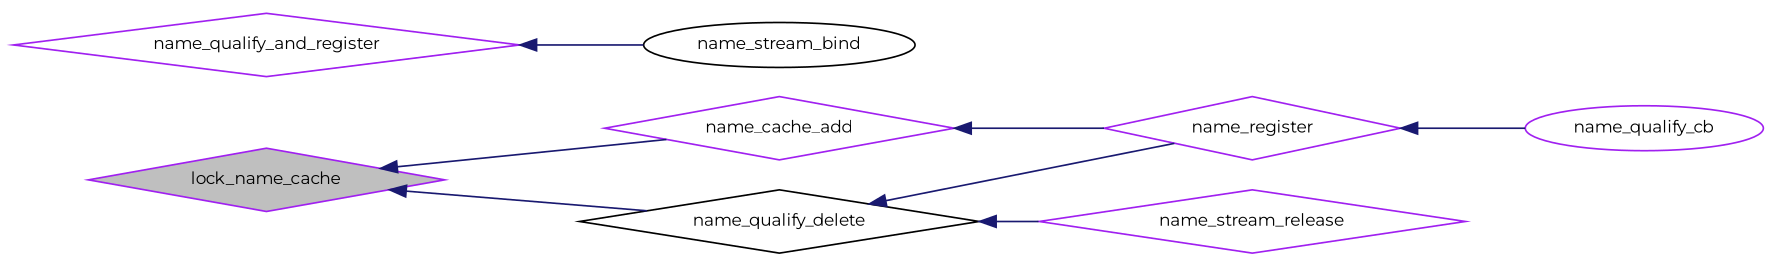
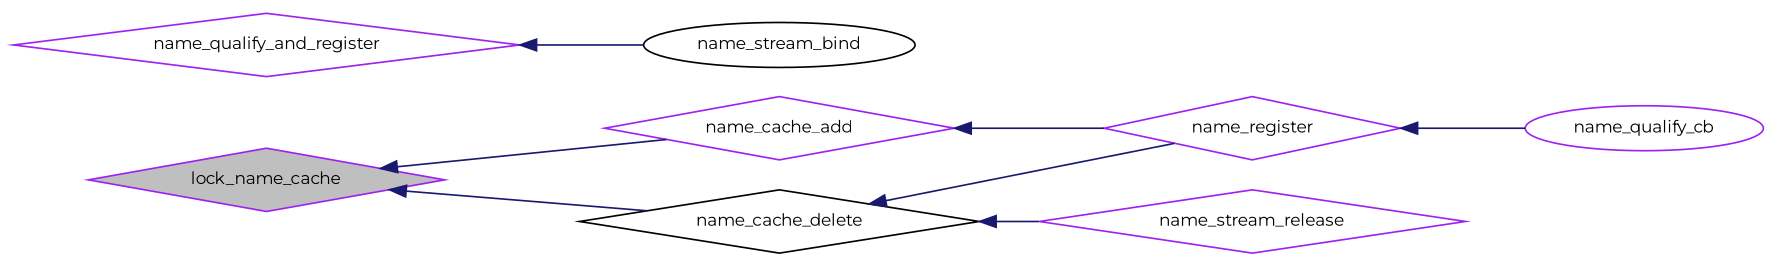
  digraph {
    fontname=Montserrat
    rankdir=LR
    node [color=purple fillcolor=white fontname=Montserrat fontsize=10 shape=diamond style=filled]
    edge [color=midnightblue dir=back fontname=Montserrat fontsize=10 labelfontname=FreeSans labelfontsize=10 style=solid]
    n1 [fillcolor=grey75 fontcolor=black height=0.2 label=lock_name_cache width=0.4]
    n2 [height=0.2 label=name_cache_add width=0.4]
-   n3 [color=black height=0.2 label=name_qualify_delete width=0.4]
+   n3 [color=black height=0.2 label=name_cache_delete width=0.4]
    n4 [height=0.2 label=name_register width=0.4]
    n5 [height=0.2 label=name_stream_release width=0.4]
    n6 [height=0.2 label=name_qualify_cb shape=ellipse width=0.4]
    n7 [height=0.2 label=name_qualify_and_register width=0.4]
    n8 [color=black height=0.2 label=name_stream_bind shape=ellipse width=0.4]
    n1 -> n2
    n1 -> n3
    n2 -> n4
    n3 -> n4
    n3 -> n5
    n4 -> n6
    n7 -> n8
  }
